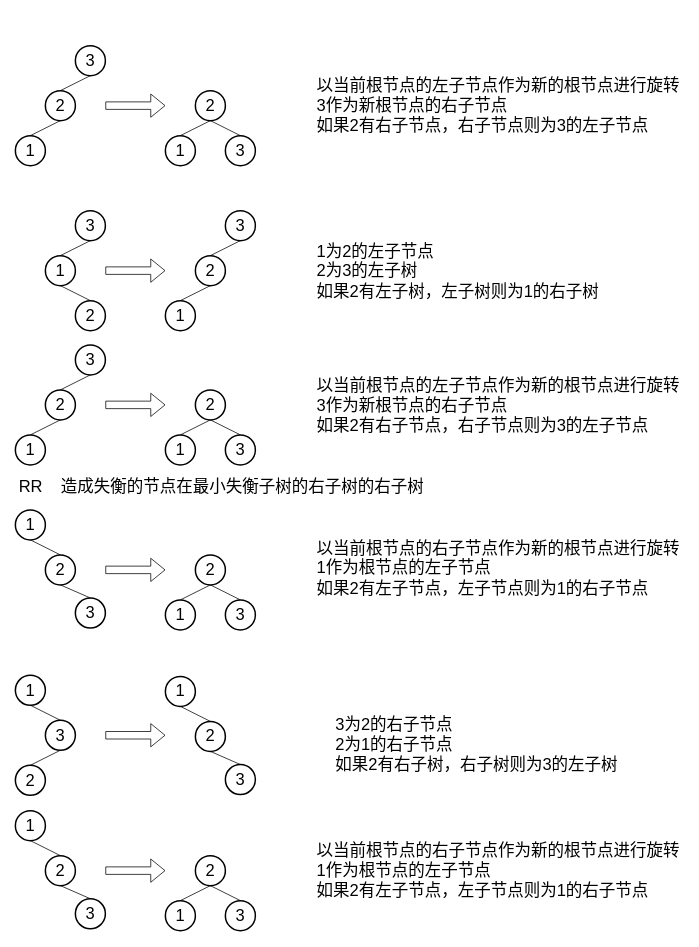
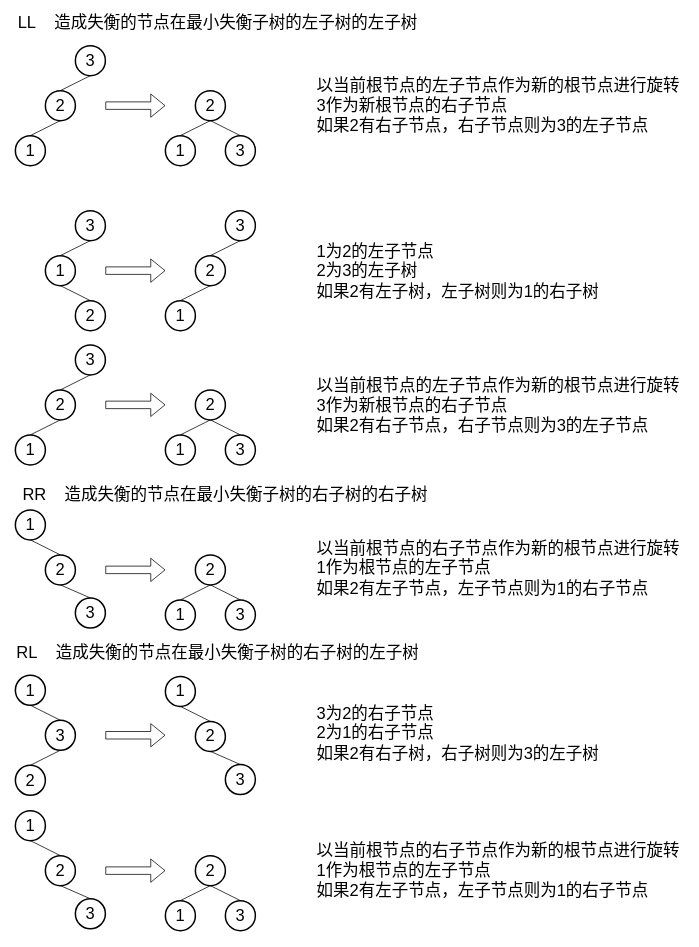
  <mxCell id="0" />
  <mxCell id="1" parent="0" />
+ <mxCell id="2" value="LL&amp;nbsp; &amp;nbsp; 造成失衡的节点在最小失衡子树的左子树的左子树" style="text;html=1;strokeColor=none;fillColor=none;align=center;verticalAlign=middle;whiteSpace=wrap;rounded=0;fontSize=22;fontStyle=0" parent="1" vertex="1"><mxGeometry x="20" y="20" width="540" height="20" as="geometry" /></mxCell>
  <mxCell id="3" style="edgeStyle=none;rounded=0;orthogonalLoop=1;jettySize=auto;html=1;exitX=0.5;exitY=1;exitDx=0;exitDy=0;entryX=0.5;entryY=0;entryDx=0;entryDy=0;endArrow=none;endFill=0;fontSize=22;" parent="1" source="4" target="6" edge="1"><mxGeometry relative="1" as="geometry" /></mxCell>
  <mxCell id="4" value="3" style="ellipse;whiteSpace=wrap;html=1;aspect=fixed;fontSize=22;strokeWidth=2;" parent="1" vertex="1"><mxGeometry x="100" y="60" width="40" height="40" as="geometry" /></mxCell>
  <mxCell id="5" style="edgeStyle=none;rounded=0;orthogonalLoop=1;jettySize=auto;html=1;exitX=0.5;exitY=1;exitDx=0;exitDy=0;entryX=0.5;entryY=0;entryDx=0;entryDy=0;endArrow=none;endFill=0;fontSize=22;" parent="1" source="6" target="7" edge="1"><mxGeometry relative="1" as="geometry" /></mxCell>
  <mxCell id="6" value="2" style="ellipse;whiteSpace=wrap;html=1;aspect=fixed;fontSize=22;strokeWidth=2;" parent="1" vertex="1"><mxGeometry x="60" y="120" width="40" height="40" as="geometry" /></mxCell>
  <mxCell id="7" value="1" style="ellipse;whiteSpace=wrap;html=1;aspect=fixed;fontSize=22;strokeWidth=2;" parent="1" vertex="1"><mxGeometry x="20" y="180" width="40" height="40" as="geometry" /></mxCell>
  <mxCell id="8" style="edgeStyle=none;rounded=0;orthogonalLoop=1;jettySize=auto;html=1;exitX=0.5;exitY=0;exitDx=0;exitDy=0;entryX=0.5;entryY=1;entryDx=0;entryDy=0;endArrow=none;endFill=0;fontSize=22;" parent="1" source="9" target="11" edge="1"><mxGeometry relative="1" as="geometry" /></mxCell>
  <mxCell id="9" value="3" style="ellipse;whiteSpace=wrap;html=1;aspect=fixed;fontSize=22;strokeWidth=2;" parent="1" vertex="1"><mxGeometry x="300" y="180" width="40" height="40" as="geometry" /></mxCell>
  <mxCell id="10" style="edgeStyle=none;rounded=0;orthogonalLoop=1;jettySize=auto;html=1;exitX=0.5;exitY=1;exitDx=0;exitDy=0;entryX=0.5;entryY=0;entryDx=0;entryDy=0;endArrow=none;endFill=0;fontSize=22;" parent="1" source="11" target="12" edge="1"><mxGeometry relative="1" as="geometry" /></mxCell>
  <mxCell id="11" value="2" style="ellipse;whiteSpace=wrap;html=1;aspect=fixed;fontSize=22;strokeWidth=2;" parent="1" vertex="1"><mxGeometry x="260" y="120" width="40" height="40" as="geometry" /></mxCell>
  <mxCell id="12" value="1" style="ellipse;whiteSpace=wrap;html=1;aspect=fixed;fontSize=22;strokeWidth=2;" parent="1" vertex="1"><mxGeometry x="220" y="180" width="40" height="40" as="geometry" /></mxCell>
  <mxCell id="13" value="" style="shape=flexArrow;endArrow=classic;html=1;fontSize=22;" parent="1" edge="1"><mxGeometry width="50" height="50" relative="1" as="geometry"><mxPoint x="140" y="140" as="sourcePoint" /><mxPoint x="220" y="140" as="targetPoint" /></mxGeometry></mxCell>
  <mxCell id="14" value="以当前根节点的左子节点作为新的根节点进行旋转&lt;br&gt;3作为新根节点的右子节点&lt;br&gt;如果2有右子节点，右子节点则为3的左子节点" style="text;html=1;strokeColor=none;fillColor=none;align=left;verticalAlign=middle;whiteSpace=wrap;rounded=0;fontSize=22;" parent="1" vertex="1"><mxGeometry x="420" y="100" width="490" height="79" as="geometry" /></mxCell>
  <mxCell id="15" style="edgeStyle=none;rounded=0;orthogonalLoop=1;jettySize=auto;html=1;exitX=0.5;exitY=1;exitDx=0;exitDy=0;entryX=0.5;entryY=0;entryDx=0;entryDy=0;endArrow=none;endFill=0;fontSize=22;" parent="1" source="16" target="18" edge="1"><mxGeometry relative="1" as="geometry" /></mxCell>
  <mxCell id="16" value="3" style="ellipse;whiteSpace=wrap;html=1;aspect=fixed;fontSize=22;strokeWidth=2;" parent="1" vertex="1"><mxGeometry x="100" y="280" width="40" height="40" as="geometry" /></mxCell>
  <mxCell id="17" style="edgeStyle=none;rounded=0;orthogonalLoop=1;jettySize=auto;html=1;exitX=0.5;exitY=1;exitDx=0;exitDy=0;entryX=0.5;entryY=0;entryDx=0;entryDy=0;endArrow=none;endFill=0;fontSize=22;" parent="1" source="18" target="19" edge="1"><mxGeometry relative="1" as="geometry" /></mxCell>
  <mxCell id="18" value="1" style="ellipse;whiteSpace=wrap;html=1;aspect=fixed;fontSize=22;strokeWidth=2;" parent="1" vertex="1"><mxGeometry x="60" y="340" width="40" height="40" as="geometry" /></mxCell>
  <mxCell id="19" value="2" style="ellipse;whiteSpace=wrap;html=1;aspect=fixed;fontSize=22;strokeWidth=2;" parent="1" vertex="1"><mxGeometry x="100" y="400" width="40" height="40" as="geometry" /></mxCell>
  <mxCell id="20" style="edgeStyle=none;rounded=0;orthogonalLoop=1;jettySize=auto;html=1;exitX=0.5;exitY=1;exitDx=0;exitDy=0;entryX=0.5;entryY=0;entryDx=0;entryDy=0;endArrow=none;endFill=0;fontSize=22;" parent="1" source="21" target="23" edge="1"><mxGeometry relative="1" as="geometry" /></mxCell>
  <mxCell id="21" value="3" style="ellipse;whiteSpace=wrap;html=1;aspect=fixed;fontSize=22;strokeWidth=2;" parent="1" vertex="1"><mxGeometry x="300" y="280" width="40" height="40" as="geometry" /></mxCell>
  <mxCell id="22" style="edgeStyle=none;rounded=0;orthogonalLoop=1;jettySize=auto;html=1;exitX=0.5;exitY=1;exitDx=0;exitDy=0;entryX=0.5;entryY=0;entryDx=0;entryDy=0;endArrow=none;endFill=0;fontSize=22;" parent="1" source="23" target="24" edge="1"><mxGeometry relative="1" as="geometry" /></mxCell>
  <mxCell id="23" value="2" style="ellipse;whiteSpace=wrap;html=1;aspect=fixed;fontSize=22;strokeWidth=2;" parent="1" vertex="1"><mxGeometry x="260" y="340" width="40" height="40" as="geometry" /></mxCell>
  <mxCell id="24" value="1" style="ellipse;whiteSpace=wrap;html=1;aspect=fixed;fontSize=22;strokeWidth=2;" parent="1" vertex="1"><mxGeometry x="220" y="400" width="40" height="40" as="geometry" /></mxCell>
  <mxCell id="25" value="" style="shape=flexArrow;endArrow=classic;html=1;fontSize=22;" parent="1" edge="1"><mxGeometry width="50" height="50" relative="1" as="geometry"><mxPoint x="140" y="360" as="sourcePoint" /><mxPoint x="220" y="360" as="targetPoint" /></mxGeometry></mxCell>
  <mxCell id="26" value="1为2的左子节点&lt;br&gt;2为3的左子树&lt;br&gt;如果2有左子树，左子树则为1的右子树" style="text;html=1;strokeColor=none;fillColor=none;align=left;verticalAlign=middle;whiteSpace=wrap;rounded=0;fontSize=22;" parent="1" vertex="1"><mxGeometry x="420" y="323" width="380" height="75" as="geometry" /></mxCell>
  <mxCell id="27" style="edgeStyle=none;rounded=0;orthogonalLoop=1;jettySize=auto;html=1;exitX=0.5;exitY=1;exitDx=0;exitDy=0;entryX=0.5;entryY=0;entryDx=0;entryDy=0;endArrow=none;endFill=0;fontSize=22;" parent="1" source="32" target="33" edge="1"><mxGeometry relative="1" as="geometry" /></mxCell>
  <mxCell id="28" style="edgeStyle=none;rounded=0;orthogonalLoop=1;jettySize=auto;html=1;exitX=0.5;exitY=1;exitDx=0;exitDy=0;entryX=0.5;entryY=0;entryDx=0;entryDy=0;endArrow=none;endFill=0;fontSize=22;" parent="1" source="33" target="34" edge="1"><mxGeometry relative="1" as="geometry" /></mxCell>
  <mxCell id="29" style="edgeStyle=none;rounded=0;orthogonalLoop=1;jettySize=auto;html=1;exitX=0.5;exitY=0;exitDx=0;exitDy=0;entryX=0.5;entryY=1;entryDx=0;entryDy=0;endArrow=none;endFill=0;fontSize=22;" parent="1" source="35" target="36" edge="1"><mxGeometry relative="1" as="geometry" /></mxCell>
  <mxCell id="30" style="edgeStyle=none;rounded=0;orthogonalLoop=1;jettySize=auto;html=1;exitX=0.5;exitY=1;exitDx=0;exitDy=0;entryX=0.5;entryY=0;entryDx=0;entryDy=0;endArrow=none;endFill=0;fontSize=22;" parent="1" source="36" target="37" edge="1"><mxGeometry relative="1" as="geometry" /></mxCell>
  <mxCell id="31" value="" style="shape=flexArrow;endArrow=classic;html=1;fontSize=22;" parent="1" edge="1"><mxGeometry width="50" height="50" relative="1" as="geometry"><mxPoint x="140" y="539" as="sourcePoint" /><mxPoint x="220" y="539" as="targetPoint" /></mxGeometry></mxCell>
  <mxCell id="32" value="3" style="ellipse;whiteSpace=wrap;html=1;aspect=fixed;fontSize=22;strokeWidth=2;" parent="1" vertex="1"><mxGeometry x="100" y="459" width="40" height="40" as="geometry" /></mxCell>
  <mxCell id="33" value="2" style="ellipse;whiteSpace=wrap;html=1;aspect=fixed;fontSize=22;strokeWidth=2;" parent="1" vertex="1"><mxGeometry x="60" y="519" width="40" height="40" as="geometry" /></mxCell>
  <mxCell id="34" value="1" style="ellipse;whiteSpace=wrap;html=1;aspect=fixed;fontSize=22;strokeWidth=2;" parent="1" vertex="1"><mxGeometry x="20" y="579" width="40" height="40" as="geometry" /></mxCell>
  <mxCell id="35" value="3" style="ellipse;whiteSpace=wrap;html=1;aspect=fixed;fontSize=22;strokeWidth=2;" parent="1" vertex="1"><mxGeometry x="300" y="579" width="40" height="40" as="geometry" /></mxCell>
  <mxCell id="36" value="2" style="ellipse;whiteSpace=wrap;html=1;aspect=fixed;fontSize=22;strokeWidth=2;" parent="1" vertex="1"><mxGeometry x="260" y="519" width="40" height="40" as="geometry" /></mxCell>
  <mxCell id="37" value="1" style="ellipse;whiteSpace=wrap;html=1;aspect=fixed;fontSize=22;strokeWidth=2;" parent="1" vertex="1"><mxGeometry x="220" y="579" width="40" height="40" as="geometry" /></mxCell>
  <mxCell id="38" style="edgeStyle=none;rounded=0;orthogonalLoop=1;jettySize=auto;html=1;exitX=0.5;exitY=0;exitDx=0;exitDy=0;entryX=0.5;entryY=1;entryDx=0;entryDy=0;endArrow=none;endFill=0;fontSize=22;" parent="1" source="47" target="48" edge="1"><mxGeometry relative="1" as="geometry" /></mxCell>
  <mxCell id="39" style="edgeStyle=none;rounded=0;orthogonalLoop=1;jettySize=auto;html=1;exitX=0.5;exitY=0;exitDx=0;exitDy=0;entryX=0.5;entryY=1;entryDx=0;entryDy=0;endArrow=none;endFill=0;fontSize=22;" parent="1" source="48" target="49" edge="1"><mxGeometry relative="1" as="geometry" /></mxCell>
  <mxCell id="40" style="edgeStyle=none;rounded=0;orthogonalLoop=1;jettySize=auto;html=1;exitX=0.5;exitY=0;exitDx=0;exitDy=0;entryX=0.5;entryY=1;entryDx=0;entryDy=0;endArrow=none;endFill=0;fontSize=22;" parent="1" source="50" target="51" edge="1"><mxGeometry relative="1" as="geometry" /></mxCell>
  <mxCell id="41" style="edgeStyle=none;rounded=0;orthogonalLoop=1;jettySize=auto;html=1;exitX=0.5;exitY=1;exitDx=0;exitDy=0;entryX=0.5;entryY=0;entryDx=0;entryDy=0;endArrow=none;endFill=0;fontSize=22;" parent="1" source="51" target="52" edge="1"><mxGeometry relative="1" as="geometry" /></mxCell>
  <mxCell id="42" value="" style="shape=flexArrow;endArrow=classic;html=1;fontSize=22;" parent="1" edge="1"><mxGeometry width="50" height="50" relative="1" as="geometry"><mxPoint x="140" y="759" as="sourcePoint" /><mxPoint x="220" y="759" as="targetPoint" /></mxGeometry></mxCell>
  <mxCell id="43" style="edgeStyle=none;rounded=0;orthogonalLoop=1;jettySize=auto;html=1;exitX=0.5;exitY=1;exitDx=0;exitDy=0;entryX=0.5;entryY=0;entryDx=0;entryDy=0;endArrow=none;endFill=0;fontSize=22;" parent="1" source="54" target="55" edge="1"><mxGeometry relative="1" as="geometry" /></mxCell>
  <mxCell id="44" style="edgeStyle=none;rounded=0;orthogonalLoop=1;jettySize=auto;html=1;exitX=0.5;exitY=1;exitDx=0;exitDy=0;entryX=0.5;entryY=0;entryDx=0;entryDy=0;endArrow=none;endFill=0;fontSize=22;" parent="1" source="55" target="56" edge="1"><mxGeometry relative="1" as="geometry" /></mxCell>
  <mxCell id="45" value="" style="shape=flexArrow;endArrow=classic;html=1;fontSize=22;" parent="1" edge="1"><mxGeometry width="50" height="50" relative="1" as="geometry"><mxPoint x="140" y="979.5" as="sourcePoint" /><mxPoint x="220" y="979.5" as="targetPoint" /></mxGeometry></mxCell>
- <mxCell id="46" value="RR&amp;nbsp; &amp;nbsp; 造成失衡的节点在最小失衡子树的右子树的右子树" style="text;html=1;strokeColor=none;fillColor=none;align=center;verticalAlign=middle;whiteSpace=wrap;rounded=0;fontSize=22;fontStyle=0" parent="1" vertex="1"><mxGeometry x="20" y="639" width="550" height="20" as="geometry" /></mxCell>
+ <mxCell id="46" value="RR&amp;nbsp; &amp;nbsp; 造成失衡的节点在最小失衡子树的右子树的右子树" style="text;html=1;strokeColor=none;fillColor=none;align=center;verticalAlign=middle;whiteSpace=wrap;rounded=0;fontSize=22;fontStyle=0" parent="1" vertex="1"><mxGeometry x="25" y="649" width="550" height="20" as="geometry" /></mxCell>
  <mxCell id="47" value="3" style="ellipse;whiteSpace=wrap;html=1;aspect=fixed;fontSize=22;strokeWidth=2;" parent="1" vertex="1"><mxGeometry x="100" y="796.5" width="40" height="40" as="geometry" /></mxCell>
  <mxCell id="48" value="2" style="ellipse;whiteSpace=wrap;html=1;aspect=fixed;fontSize=22;strokeWidth=2;" parent="1" vertex="1"><mxGeometry x="60" y="739" width="40" height="40" as="geometry" /></mxCell>
  <mxCell id="49" value="1" style="ellipse;whiteSpace=wrap;html=1;aspect=fixed;fontSize=22;strokeWidth=2;" parent="1" vertex="1"><mxGeometry x="20" y="679" width="40" height="40" as="geometry" /></mxCell>
  <mxCell id="50" value="3" style="ellipse;whiteSpace=wrap;html=1;aspect=fixed;fontSize=22;strokeWidth=2;" parent="1" vertex="1"><mxGeometry x="300" y="799" width="40" height="40" as="geometry" /></mxCell>
  <mxCell id="51" value="2" style="ellipse;whiteSpace=wrap;html=1;aspect=fixed;fontSize=22;strokeWidth=2;" parent="1" vertex="1"><mxGeometry x="260" y="739" width="40" height="40" as="geometry" /></mxCell>
  <mxCell id="52" value="1" style="ellipse;whiteSpace=wrap;html=1;aspect=fixed;fontSize=22;strokeWidth=2;" parent="1" vertex="1"><mxGeometry x="220" y="799" width="40" height="40" as="geometry" /></mxCell>
+ <mxCell id="53" value="RL&amp;nbsp; &amp;nbsp; 造成失衡的节点在最小失衡子树的右子树的左子树" style="text;html=1;strokeColor=none;fillColor=none;align=center;verticalAlign=middle;whiteSpace=wrap;rounded=0;fontSize=22;fontStyle=0" parent="1" vertex="1"><mxGeometry x="20" y="860" width="540" height="20" as="geometry" /></mxCell>
  <mxCell id="54" value="1" style="ellipse;whiteSpace=wrap;html=1;aspect=fixed;fontSize=22;strokeWidth=2;" parent="1" vertex="1"><mxGeometry x="20" y="899.5" width="40" height="40" as="geometry" /></mxCell>
  <mxCell id="55" value="3" style="ellipse;whiteSpace=wrap;html=1;aspect=fixed;fontSize=22;strokeWidth=2;" parent="1" vertex="1"><mxGeometry x="60" y="959.5" width="40" height="40" as="geometry" /></mxCell>
  <mxCell id="56" value="2" style="ellipse;whiteSpace=wrap;html=1;aspect=fixed;fontSize=22;strokeWidth=2;" parent="1" vertex="1"><mxGeometry x="20" y="1019.5" width="40" height="40" as="geometry" /></mxCell>
- <mxCell id="57" value="3为2的右子节点&lt;br&gt;2为1的右子节点&lt;br&gt;如果2有右子树，右子树则为3的左子树" style="text;html=1;strokeColor=none;fillColor=none;align=left;verticalAlign=middle;whiteSpace=wrap;rounded=0;fontSize=22;" parent="1" vertex="1"><mxGeometry x="445" y="954.5" width="380" height="75" as="geometry" /></mxCell>
+ <mxCell id="57" value="3为2的右子节点&lt;br&gt;2为1的右子节点&lt;br&gt;如果2有右子树，右子树则为3的左子树" style="text;html=1;strokeColor=none;fillColor=none;align=left;verticalAlign=middle;whiteSpace=wrap;rounded=0;fontSize=22;" parent="1" vertex="1"><mxGeometry x="420" y="939.5" width="380" height="75" as="geometry" /></mxCell>
  <mxCell id="58" style="edgeStyle=none;rounded=0;orthogonalLoop=1;jettySize=auto;html=1;exitX=0.5;exitY=0;exitDx=0;exitDy=0;entryX=0.5;entryY=1;entryDx=0;entryDy=0;endArrow=none;endFill=0;fontSize=22;" parent="1" source="60" target="61" edge="1"><mxGeometry relative="1" as="geometry" /></mxCell>
  <mxCell id="59" style="edgeStyle=none;rounded=0;orthogonalLoop=1;jettySize=auto;html=1;exitX=0.5;exitY=0;exitDx=0;exitDy=0;entryX=0.5;entryY=1;entryDx=0;entryDy=0;endArrow=none;endFill=0;fontSize=22;" parent="1" source="61" target="62" edge="1"><mxGeometry relative="1" as="geometry" /></mxCell>
  <mxCell id="60" value="3" style="ellipse;whiteSpace=wrap;html=1;aspect=fixed;fontSize=22;strokeWidth=2;" parent="1" vertex="1"><mxGeometry x="300" y="1018.5" width="40" height="40" as="geometry" /></mxCell>
  <mxCell id="61" value="2" style="ellipse;whiteSpace=wrap;html=1;aspect=fixed;fontSize=22;strokeWidth=2;" parent="1" vertex="1"><mxGeometry x="260" y="961" width="40" height="40" as="geometry" /></mxCell>
  <mxCell id="62" value="1" style="ellipse;whiteSpace=wrap;html=1;aspect=fixed;fontSize=22;strokeWidth=2;" parent="1" vertex="1"><mxGeometry x="220" y="901" width="40" height="40" as="geometry" /></mxCell>
  <mxCell id="63" style="edgeStyle=none;rounded=0;orthogonalLoop=1;jettySize=auto;html=1;exitX=0.5;exitY=0;exitDx=0;exitDy=0;entryX=0.5;entryY=1;entryDx=0;entryDy=0;endArrow=none;endFill=0;fontSize=22;" parent="1" source="68" target="69" edge="1"><mxGeometry relative="1" as="geometry" /></mxCell>
  <mxCell id="64" style="edgeStyle=none;rounded=0;orthogonalLoop=1;jettySize=auto;html=1;exitX=0.5;exitY=0;exitDx=0;exitDy=0;entryX=0.5;entryY=1;entryDx=0;entryDy=0;endArrow=none;endFill=0;fontSize=22;" parent="1" source="69" target="70" edge="1"><mxGeometry relative="1" as="geometry" /></mxCell>
  <mxCell id="65" style="edgeStyle=none;rounded=0;orthogonalLoop=1;jettySize=auto;html=1;exitX=0.5;exitY=0;exitDx=0;exitDy=0;entryX=0.5;entryY=1;entryDx=0;entryDy=0;endArrow=none;endFill=0;fontSize=22;" parent="1" source="71" target="72" edge="1"><mxGeometry relative="1" as="geometry" /></mxCell>
  <mxCell id="66" style="edgeStyle=none;rounded=0;orthogonalLoop=1;jettySize=auto;html=1;exitX=0.5;exitY=1;exitDx=0;exitDy=0;entryX=0.5;entryY=0;entryDx=0;entryDy=0;endArrow=none;endFill=0;fontSize=22;" parent="1" source="72" target="73" edge="1"><mxGeometry relative="1" as="geometry" /></mxCell>
  <mxCell id="67" value="" style="shape=flexArrow;endArrow=classic;html=1;fontSize=22;" parent="1" edge="1"><mxGeometry width="50" height="50" relative="1" as="geometry"><mxPoint x="140" y="1160" as="sourcePoint" /><mxPoint x="220" y="1160" as="targetPoint" /></mxGeometry></mxCell>
  <mxCell id="68" value="3" style="ellipse;whiteSpace=wrap;html=1;aspect=fixed;fontSize=22;strokeWidth=2;" parent="1" vertex="1"><mxGeometry x="100" y="1197.5" width="40" height="40" as="geometry" /></mxCell>
  <mxCell id="69" value="2" style="ellipse;whiteSpace=wrap;html=1;aspect=fixed;fontSize=22;strokeWidth=2;" parent="1" vertex="1"><mxGeometry x="60" y="1140" width="40" height="40" as="geometry" /></mxCell>
  <mxCell id="70" value="1" style="ellipse;whiteSpace=wrap;html=1;aspect=fixed;fontSize=22;strokeWidth=2;" parent="1" vertex="1"><mxGeometry x="20" y="1080" width="40" height="40" as="geometry" /></mxCell>
  <mxCell id="71" value="3" style="ellipse;whiteSpace=wrap;html=1;aspect=fixed;fontSize=22;strokeWidth=2;" parent="1" vertex="1"><mxGeometry x="300" y="1200" width="40" height="40" as="geometry" /></mxCell>
  <mxCell id="72" value="2" style="ellipse;whiteSpace=wrap;html=1;aspect=fixed;fontSize=22;strokeWidth=2;" parent="1" vertex="1"><mxGeometry x="260" y="1140" width="40" height="40" as="geometry" /></mxCell>
  <mxCell id="73" value="1" style="ellipse;whiteSpace=wrap;html=1;aspect=fixed;fontSize=22;strokeWidth=2;" parent="1" vertex="1"><mxGeometry x="220" y="1200" width="40" height="40" as="geometry" /></mxCell>
  <mxCell id="74" value="以当前根节点的左子节点作为新的根节点进行旋转&lt;br&gt;3作为新根节点的右子节点&lt;br&gt;如果2有右子节点，右子节点则为3的左子节点" style="text;html=1;strokeColor=none;fillColor=none;align=left;verticalAlign=middle;whiteSpace=wrap;rounded=0;fontSize=22;" vertex="1" parent="1"><mxGeometry x="420" y="500" width="490" height="79" as="geometry" /></mxCell>
  <mxCell id="75" value="以当前根节点的右子节点作为新的根节点进行旋转&lt;br&gt;1作为根节点的左子节点&lt;br&gt;如果2有左子节点，左子节点则为1的右子节点" style="text;html=1;strokeColor=none;fillColor=none;align=left;verticalAlign=middle;whiteSpace=wrap;rounded=0;fontSize=22;" vertex="1" parent="1"><mxGeometry x="420" y="1120" width="490" height="79" as="geometry" /></mxCell>
  <mxCell id="76" value="以当前根节点的右子节点作为新的根节点进行旋转&lt;br&gt;1作为根节点的左子节点&lt;br&gt;如果2有左子节点，左子节点则为1的右子节点" style="text;html=1;strokeColor=none;fillColor=none;align=left;verticalAlign=middle;whiteSpace=wrap;rounded=0;fontSize=22;" vertex="1" parent="1"><mxGeometry x="420" y="717.5" width="490" height="79" as="geometry" /></mxCell>
